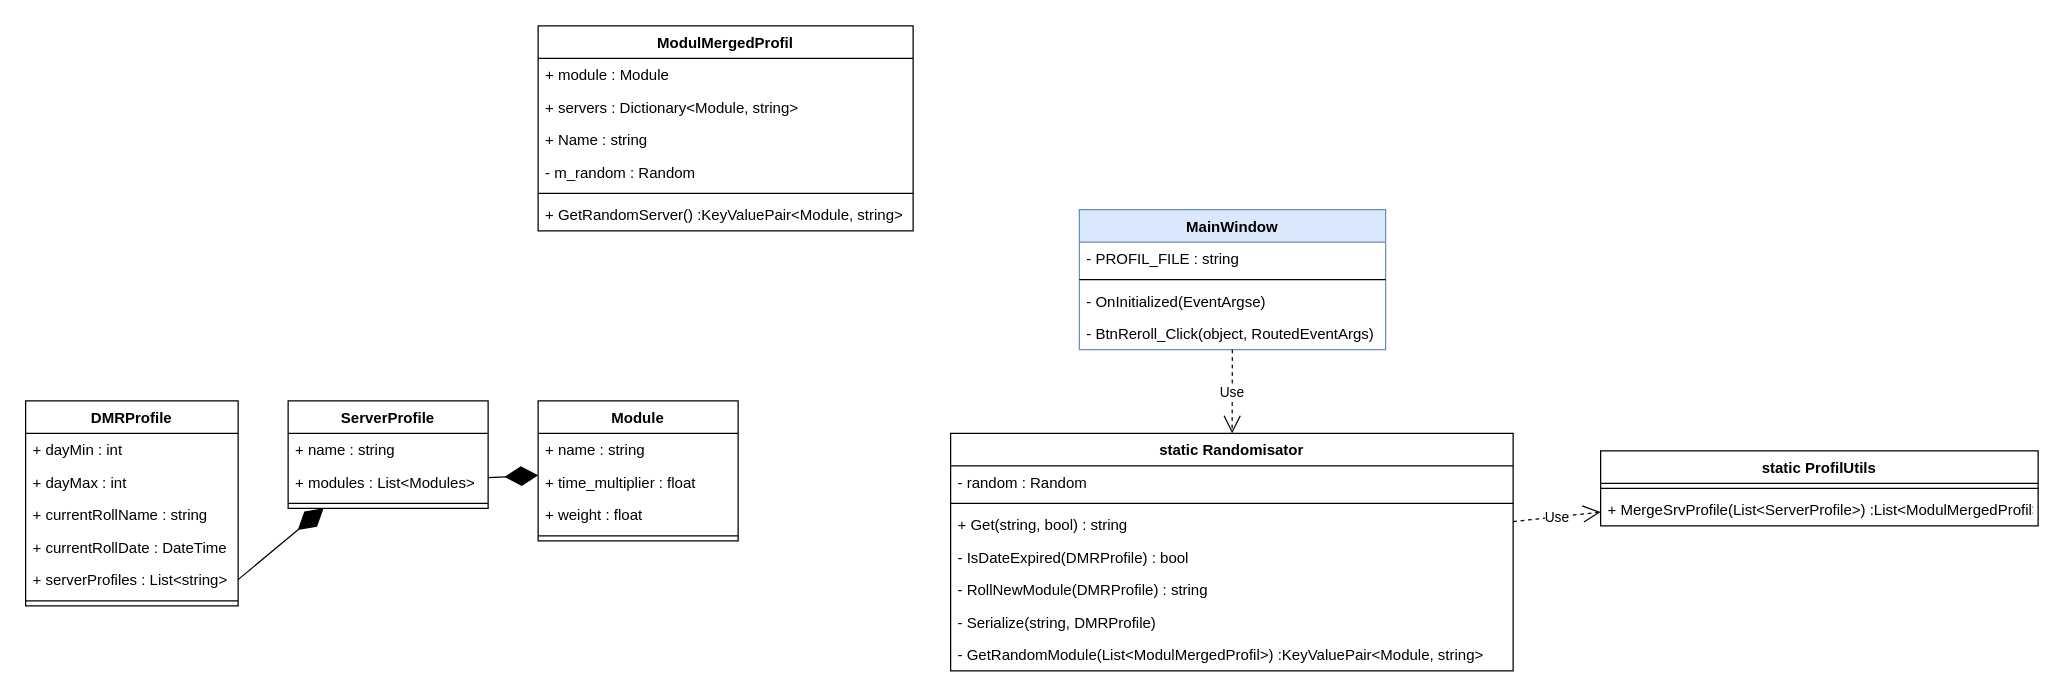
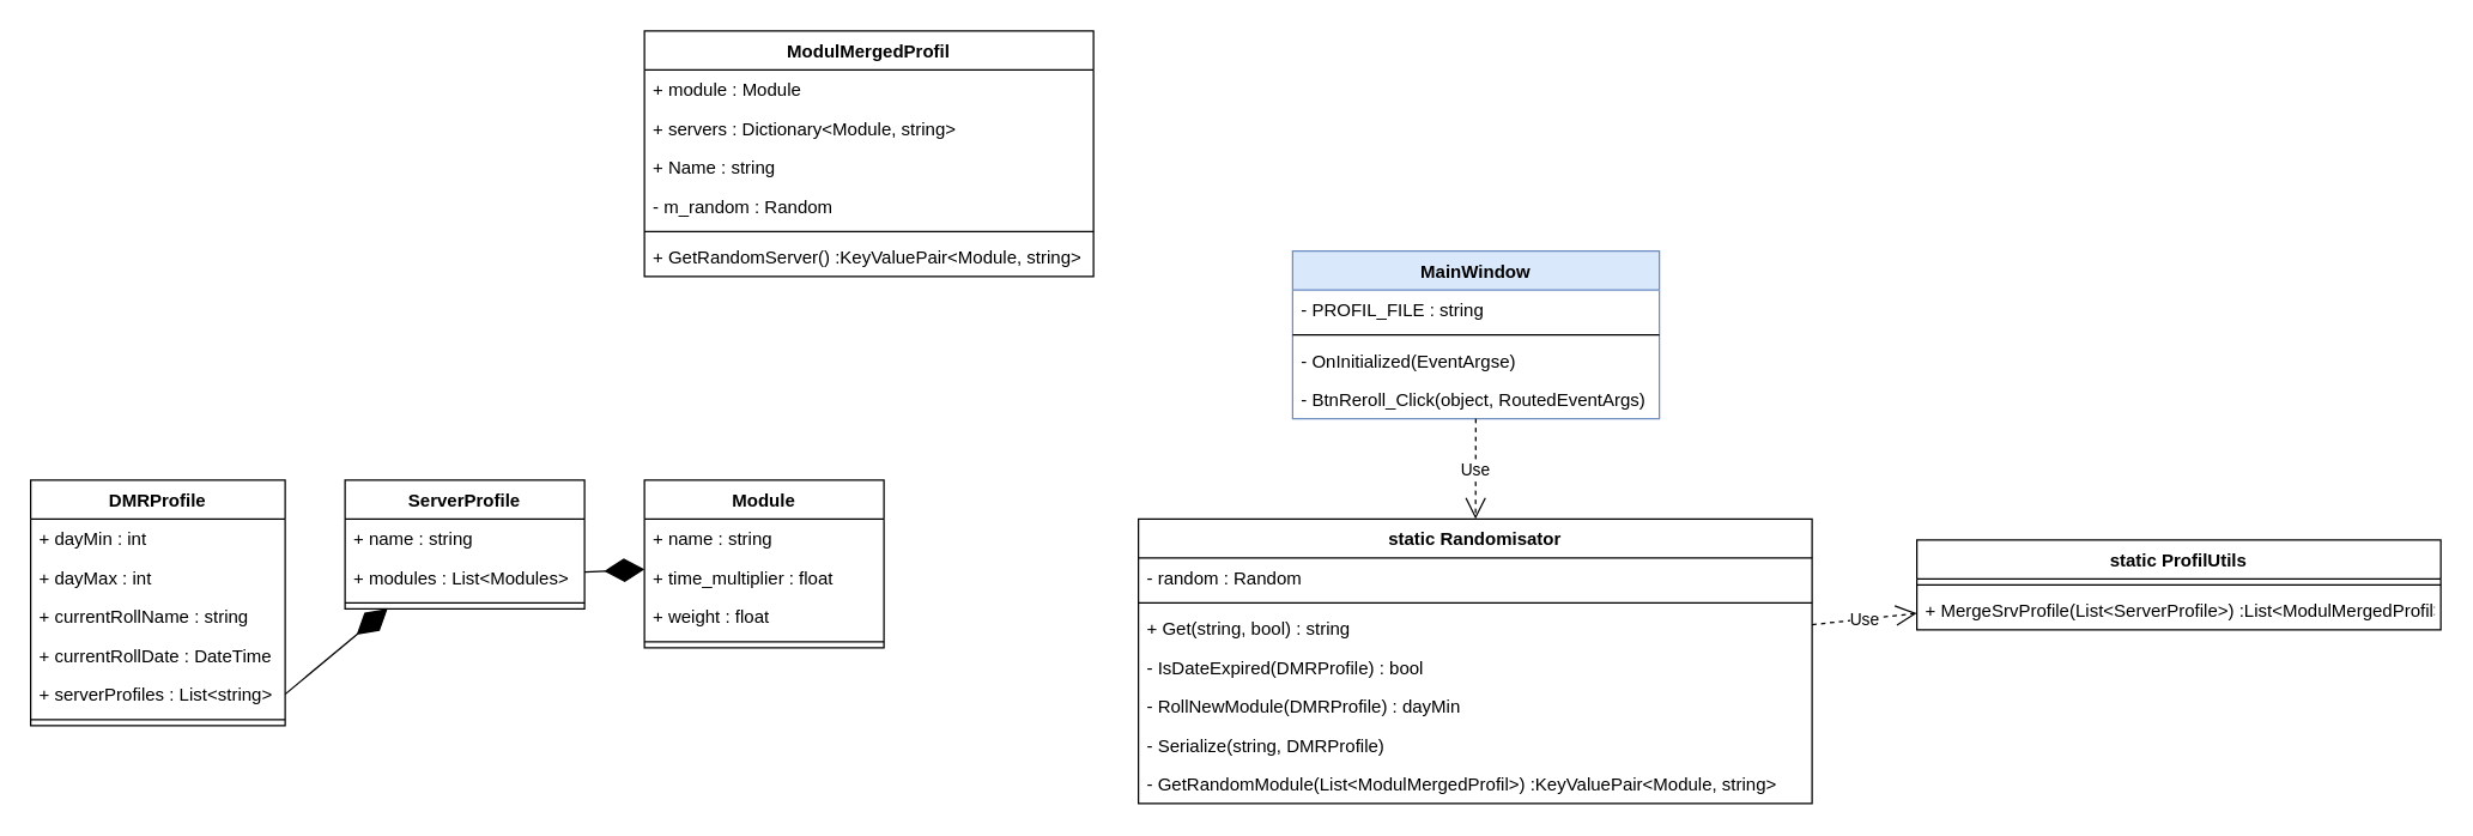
  <mxCell id="0" />
  <mxCell id="1" parent="0" />
  <mxCell id="2" value="ModulMergedProfil" style="swimlane;fontStyle=1;align=center;verticalAlign=top;childLayout=stackLayout;horizontal=1;startSize=26;horizontalStack=0;resizeParent=1;resizeParentMax=0;resizeLast=0;collapsible=1;marginBottom=0;" vertex="1" parent="1"><mxGeometry x="430" y="20" width="300" height="164" as="geometry" /></mxCell>
  <mxCell id="3" value="+ module : Module" style="text;strokeColor=none;fillColor=none;align=left;verticalAlign=top;spacingLeft=4;spacingRight=4;overflow=hidden;rotatable=0;points=[[0,0.5],[1,0.5]];portConstraint=eastwest;" vertex="1" parent="2"><mxGeometry y="26" width="300" height="26" as="geometry" /></mxCell>
  <mxCell id="4" value="+ servers : Dictionary&lt;Module, string&gt;" style="text;strokeColor=none;fillColor=none;align=left;verticalAlign=top;spacingLeft=4;spacingRight=4;overflow=hidden;rotatable=0;points=[[0,0.5],[1,0.5]];portConstraint=eastwest;" vertex="1" parent="2"><mxGeometry y="52" width="300" height="26" as="geometry" /></mxCell>
  <mxCell id="5" value="+ Name : string" style="text;strokeColor=none;fillColor=none;align=left;verticalAlign=top;spacingLeft=4;spacingRight=4;overflow=hidden;rotatable=0;points=[[0,0.5],[1,0.5]];portConstraint=eastwest;" vertex="1" parent="2"><mxGeometry y="78" width="300" height="26" as="geometry" /></mxCell>
  <mxCell id="6" value="- m_random : Random" style="text;strokeColor=none;fillColor=none;align=left;verticalAlign=top;spacingLeft=4;spacingRight=4;overflow=hidden;rotatable=0;points=[[0,0.5],[1,0.5]];portConstraint=eastwest;" vertex="1" parent="2"><mxGeometry y="104" width="300" height="26" as="geometry" /></mxCell>
  <mxCell id="7" value="" style="line;strokeWidth=1;fillColor=none;align=left;verticalAlign=middle;spacingTop=-1;spacingLeft=3;spacingRight=3;rotatable=0;labelPosition=right;points=[];portConstraint=eastwest;" vertex="1" parent="2"><mxGeometry y="130" width="300" height="8" as="geometry" /></mxCell>
  <mxCell id="8" value="+ GetRandomServer() :KeyValuePair&lt;Module, string&gt;" style="text;strokeColor=none;fillColor=none;align=left;verticalAlign=top;spacingLeft=4;spacingRight=4;overflow=hidden;rotatable=0;points=[[0,0.5],[1,0.5]];portConstraint=eastwest;" vertex="1" parent="2"><mxGeometry y="138" width="300" height="26" as="geometry" /></mxCell>
  <mxCell id="9" value="DMRProfile" style="swimlane;fontStyle=1;align=center;verticalAlign=top;childLayout=stackLayout;horizontal=1;startSize=26;horizontalStack=0;resizeParent=1;resizeParentMax=0;resizeLast=0;collapsible=1;marginBottom=0;" vertex="1" parent="1"><mxGeometry x="20" y="320" width="170" height="164" as="geometry" /></mxCell>
  <mxCell id="10" value="+ dayMin : int" style="text;strokeColor=none;fillColor=none;align=left;verticalAlign=top;spacingLeft=4;spacingRight=4;overflow=hidden;rotatable=0;points=[[0,0.5],[1,0.5]];portConstraint=eastwest;" vertex="1" parent="9"><mxGeometry y="26" width="170" height="26" as="geometry" /></mxCell>
  <mxCell id="11" value="+ dayMax : int" style="text;strokeColor=none;fillColor=none;align=left;verticalAlign=top;spacingLeft=4;spacingRight=4;overflow=hidden;rotatable=0;points=[[0,0.5],[1,0.5]];portConstraint=eastwest;" vertex="1" parent="9"><mxGeometry y="52" width="170" height="26" as="geometry" /></mxCell>
  <mxCell id="12" value="+ currentRollName : string" style="text;strokeColor=none;fillColor=none;align=left;verticalAlign=top;spacingLeft=4;spacingRight=4;overflow=hidden;rotatable=0;points=[[0,0.5],[1,0.5]];portConstraint=eastwest;" vertex="1" parent="9"><mxGeometry y="78" width="170" height="26" as="geometry" /></mxCell>
  <mxCell id="13" value="+ currentRollDate : DateTime" style="text;strokeColor=none;fillColor=none;align=left;verticalAlign=top;spacingLeft=4;spacingRight=4;overflow=hidden;rotatable=0;points=[[0,0.5],[1,0.5]];portConstraint=eastwest;" vertex="1" parent="9"><mxGeometry y="104" width="170" height="26" as="geometry" /></mxCell>
  <mxCell id="14" value="+ serverProfiles : List&lt;string&gt;" style="text;strokeColor=none;fillColor=none;align=left;verticalAlign=top;spacingLeft=4;spacingRight=4;overflow=hidden;rotatable=0;points=[[0,0.5],[1,0.5]];portConstraint=eastwest;" vertex="1" parent="9"><mxGeometry y="130" width="170" height="26" as="geometry" /></mxCell>
  <mxCell id="15" value="" style="line;strokeWidth=1;fillColor=none;align=left;verticalAlign=middle;spacingTop=-1;spacingLeft=3;spacingRight=3;rotatable=0;labelPosition=right;points=[];portConstraint=eastwest;" vertex="1" parent="9"><mxGeometry y="156" width="170" height="8" as="geometry" /></mxCell>
  <mxCell id="16" value="ServerProfile" style="swimlane;fontStyle=1;align=center;verticalAlign=top;childLayout=stackLayout;horizontal=1;startSize=26;horizontalStack=0;resizeParent=1;resizeParentMax=0;resizeLast=0;collapsible=1;marginBottom=0;" vertex="1" parent="1"><mxGeometry x="230" y="320" width="160" height="86" as="geometry" /></mxCell>
  <mxCell id="17" value="+ name : string" style="text;strokeColor=none;fillColor=none;align=left;verticalAlign=top;spacingLeft=4;spacingRight=4;overflow=hidden;rotatable=0;points=[[0,0.5],[1,0.5]];portConstraint=eastwest;" vertex="1" parent="16"><mxGeometry y="26" width="160" height="26" as="geometry" /></mxCell>
  <mxCell id="18" value="+ modules : List&lt;Modules&gt;" style="text;strokeColor=none;fillColor=none;align=left;verticalAlign=top;spacingLeft=4;spacingRight=4;overflow=hidden;rotatable=0;points=[[0,0.5],[1,0.5]];portConstraint=eastwest;" vertex="1" parent="16"><mxGeometry y="52" width="160" height="26" as="geometry" /></mxCell>
  <mxCell id="19" value="" style="line;strokeWidth=1;fillColor=none;align=left;verticalAlign=middle;spacingTop=-1;spacingLeft=3;spacingRight=3;rotatable=0;labelPosition=right;points=[];portConstraint=eastwest;" vertex="1" parent="16"><mxGeometry y="78" width="160" height="8" as="geometry" /></mxCell>
  <mxCell id="20" value="Module" style="swimlane;fontStyle=1;align=center;verticalAlign=top;childLayout=stackLayout;horizontal=1;startSize=26;horizontalStack=0;resizeParent=1;resizeParentMax=0;resizeLast=0;collapsible=1;marginBottom=0;" vertex="1" parent="1"><mxGeometry x="430" y="320" width="160" height="112" as="geometry" /></mxCell>
  <mxCell id="21" value="+ name : string" style="text;strokeColor=none;fillColor=none;align=left;verticalAlign=top;spacingLeft=4;spacingRight=4;overflow=hidden;rotatable=0;points=[[0,0.5],[1,0.5]];portConstraint=eastwest;" vertex="1" parent="20"><mxGeometry y="26" width="160" height="26" as="geometry" /></mxCell>
  <mxCell id="22" value="+ time_multiplier : float" style="text;strokeColor=none;fillColor=none;align=left;verticalAlign=top;spacingLeft=4;spacingRight=4;overflow=hidden;rotatable=0;points=[[0,0.5],[1,0.5]];portConstraint=eastwest;" vertex="1" parent="20"><mxGeometry y="52" width="160" height="26" as="geometry" /></mxCell>
  <mxCell id="23" value="+ weight : float" style="text;strokeColor=none;fillColor=none;align=left;verticalAlign=top;spacingLeft=4;spacingRight=4;overflow=hidden;rotatable=0;points=[[0,0.5],[1,0.5]];portConstraint=eastwest;" vertex="1" parent="20"><mxGeometry y="78" width="160" height="26" as="geometry" /></mxCell>
  <mxCell id="24" value="" style="line;strokeWidth=1;fillColor=none;align=left;verticalAlign=middle;spacingTop=-1;spacingLeft=3;spacingRight=3;rotatable=0;labelPosition=right;points=[];portConstraint=eastwest;" vertex="1" parent="20"><mxGeometry y="104" width="160" height="8" as="geometry" /></mxCell>
  <mxCell id="25" value="" style="endArrow=diamondThin;endFill=1;endSize=24;html=1;rounded=0;exitX=1;exitY=0.5;exitDx=0;exitDy=0;" edge="1" parent="1" source="14" target="16"><mxGeometry width="160" relative="1" as="geometry"><mxPoint x="180" y="420" as="sourcePoint" /><mxPoint x="340" y="420" as="targetPoint" /></mxGeometry></mxCell>
  <mxCell id="26" value="" style="endArrow=diamondThin;endFill=1;endSize=24;html=1;rounded=0;" edge="1" parent="1" source="18" target="20"><mxGeometry width="160" relative="1" as="geometry"><mxPoint x="390" y="400" as="sourcePoint" /><mxPoint x="550" y="400" as="targetPoint" /></mxGeometry></mxCell>
  <mxCell id="27" value="MainWindow" style="swimlane;fontStyle=1;align=center;verticalAlign=top;childLayout=stackLayout;horizontal=1;startSize=26;horizontalStack=0;resizeParent=1;resizeParentMax=0;resizeLast=0;collapsible=1;marginBottom=0;fillColor=#dae8fc;strokeColor=#6c8ebf;" vertex="1" parent="1"><mxGeometry x="863" y="167" width="245" height="112" as="geometry" /></mxCell>
  <mxCell id="28" value="- PROFIL_FILE : string" style="text;strokeColor=none;fillColor=none;align=left;verticalAlign=top;spacingLeft=4;spacingRight=4;overflow=hidden;rotatable=0;points=[[0,0.5],[1,0.5]];portConstraint=eastwest;" vertex="1" parent="27"><mxGeometry y="26" width="245" height="26" as="geometry" /></mxCell>
  <mxCell id="29" value="" style="line;strokeWidth=1;fillColor=none;align=left;verticalAlign=middle;spacingTop=-1;spacingLeft=3;spacingRight=3;rotatable=0;labelPosition=right;points=[];portConstraint=eastwest;" vertex="1" parent="27"><mxGeometry y="52" width="245" height="8" as="geometry" /></mxCell>
  <mxCell id="30" value="- OnInitialized(EventArgse)" style="text;strokeColor=none;fillColor=none;align=left;verticalAlign=top;spacingLeft=4;spacingRight=4;overflow=hidden;rotatable=0;points=[[0,0.5],[1,0.5]];portConstraint=eastwest;" vertex="1" parent="27"><mxGeometry y="60" width="245" height="26" as="geometry" /></mxCell>
  <mxCell id="31" value="- BtnReroll_Click(object, RoutedEventArgs)" style="text;strokeColor=none;fillColor=none;align=left;verticalAlign=top;spacingLeft=4;spacingRight=4;overflow=hidden;rotatable=0;points=[[0,0.5],[1,0.5]];portConstraint=eastwest;" vertex="1" parent="27"><mxGeometry y="86" width="245" height="26" as="geometry" /></mxCell>
  <mxCell id="32" value="static Randomisator" style="swimlane;fontStyle=1;align=center;verticalAlign=top;childLayout=stackLayout;horizontal=1;startSize=26;horizontalStack=0;resizeParent=1;resizeParentMax=0;resizeLast=0;collapsible=1;marginBottom=0;" vertex="1" parent="1"><mxGeometry x="760" y="346" width="450" height="190" as="geometry" /></mxCell>
  <mxCell id="33" value="- random : Random" style="text;strokeColor=none;fillColor=none;align=left;verticalAlign=top;spacingLeft=4;spacingRight=4;overflow=hidden;rotatable=0;points=[[0,0.5],[1,0.5]];portConstraint=eastwest;" vertex="1" parent="32"><mxGeometry y="26" width="450" height="26" as="geometry" /></mxCell>
  <mxCell id="34" value="" style="line;strokeWidth=1;fillColor=none;align=left;verticalAlign=middle;spacingTop=-1;spacingLeft=3;spacingRight=3;rotatable=0;labelPosition=right;points=[];portConstraint=eastwest;" vertex="1" parent="32"><mxGeometry y="52" width="450" height="8" as="geometry" /></mxCell>
  <mxCell id="35" value="+ Get(string, bool) : string" style="text;strokeColor=none;fillColor=none;align=left;verticalAlign=top;spacingLeft=4;spacingRight=4;overflow=hidden;rotatable=0;points=[[0,0.5],[1,0.5]];portConstraint=eastwest;" vertex="1" parent="32"><mxGeometry y="60" width="450" height="26" as="geometry" /></mxCell>
  <mxCell id="36" value="- IsDateExpired(DMRProfile) : bool" style="text;strokeColor=none;fillColor=none;align=left;verticalAlign=top;spacingLeft=4;spacingRight=4;overflow=hidden;rotatable=0;points=[[0,0.5],[1,0.5]];portConstraint=eastwest;" vertex="1" parent="32"><mxGeometry y="86" width="450" height="26" as="geometry" /></mxCell>
- <mxCell id="37" value="- RollNewModule(DMRProfile) : string" style="text;strokeColor=none;fillColor=none;align=left;verticalAlign=top;spacingLeft=4;spacingRight=4;overflow=hidden;rotatable=0;points=[[0,0.5],[1,0.5]];portConstraint=eastwest;" vertex="1" parent="32"><mxGeometry y="112" width="450" height="26" as="geometry" /></mxCell>
+ <mxCell id="37" value="- RollNewModule(DMRProfile) : dayMin" style="text;strokeColor=none;fillColor=none;align=left;verticalAlign=top;spacingLeft=4;spacingRight=4;overflow=hidden;rotatable=0;points=[[0,0.5],[1,0.5]];portConstraint=eastwest;" vertex="1" parent="32"><mxGeometry y="112" width="450" height="26" as="geometry" /></mxCell>
  <mxCell id="38" value="- Serialize(string, DMRProfile)" style="text;strokeColor=none;fillColor=none;align=left;verticalAlign=top;spacingLeft=4;spacingRight=4;overflow=hidden;rotatable=0;points=[[0,0.5],[1,0.5]];portConstraint=eastwest;" vertex="1" parent="32"><mxGeometry y="138" width="450" height="26" as="geometry" /></mxCell>
  <mxCell id="39" value="- GetRandomModule(List&lt;ModulMergedProfil&gt;) :KeyValuePair&lt;Module, string&gt;" style="text;strokeColor=none;fillColor=none;align=left;verticalAlign=top;spacingLeft=4;spacingRight=4;overflow=hidden;rotatable=0;points=[[0,0.5],[1,0.5]];portConstraint=eastwest;" vertex="1" parent="32"><mxGeometry y="164" width="450" height="26" as="geometry" /></mxCell>
  <mxCell id="40" value="Use" style="endArrow=open;endSize=12;dashed=1;html=1;rounded=0;" edge="1" parent="1" source="27" target="32"><mxGeometry width="160" relative="1" as="geometry"><mxPoint x="870" y="310" as="sourcePoint" /><mxPoint x="1030" y="310" as="targetPoint" /></mxGeometry></mxCell>
  <mxCell id="41" value="static ProfilUtils" style="swimlane;fontStyle=1;align=center;verticalAlign=top;childLayout=stackLayout;horizontal=1;startSize=26;horizontalStack=0;resizeParent=1;resizeParentMax=0;resizeLast=0;collapsible=1;marginBottom=0;" vertex="1" parent="1"><mxGeometry x="1280" y="360" width="350" height="60" as="geometry" /></mxCell>
  <mxCell id="42" value="" style="line;strokeWidth=1;fillColor=none;align=left;verticalAlign=middle;spacingTop=-1;spacingLeft=3;spacingRight=3;rotatable=0;labelPosition=right;points=[];portConstraint=eastwest;" vertex="1" parent="41"><mxGeometry y="26" width="350" height="8" as="geometry" /></mxCell>
  <mxCell id="43" value="+ MergeSrvProfile(List&lt;ServerProfile&gt;) :List&lt;ModulMergedProfil&gt;" style="text;strokeColor=none;fillColor=none;align=left;verticalAlign=top;spacingLeft=4;spacingRight=4;overflow=hidden;rotatable=0;points=[[0,0.5],[1,0.5]];portConstraint=eastwest;" vertex="1" parent="41"><mxGeometry y="34" width="350" height="26" as="geometry" /></mxCell>
  <mxCell id="44" value="Use" style="endArrow=open;endSize=12;dashed=1;html=1;rounded=0;" edge="1" parent="1" source="32" target="41"><mxGeometry width="160" relative="1" as="geometry"><mxPoint x="1040" y="340" as="sourcePoint" /><mxPoint x="1200" y="340" as="targetPoint" /></mxGeometry></mxCell>
